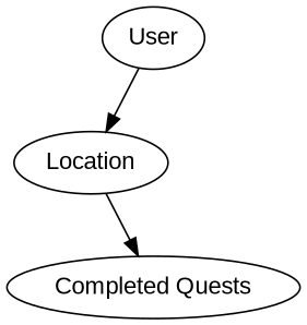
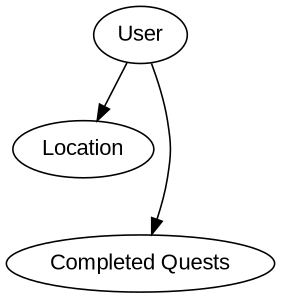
  digraph {
    fontname="Liberation Sans"
    node [fontname="Liberation Sans"]
    edge [fontname="Liberation Sans"]
    User
    Location
    "Completed Quests"
    User -> Location
-   Location -> "Completed Quests"
+   User -> "Completed Quests"
  }
